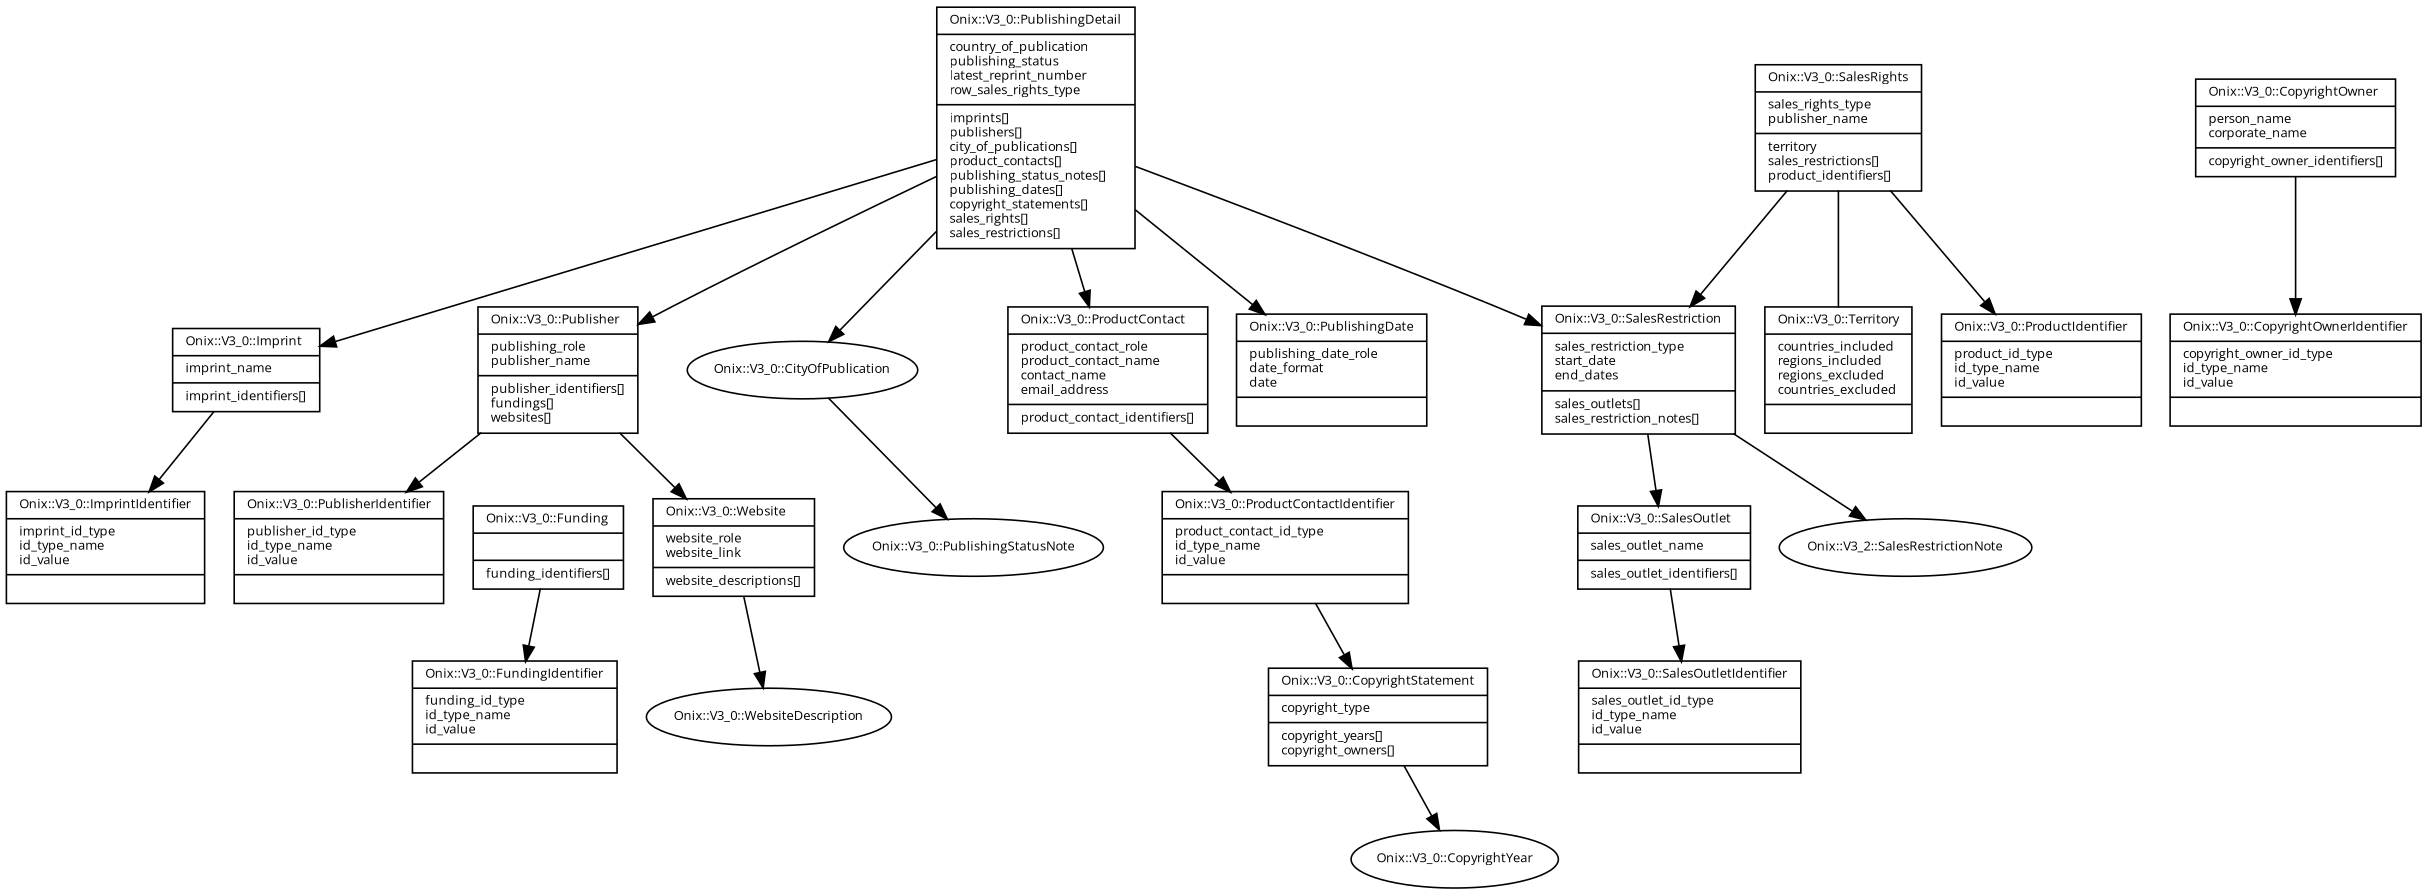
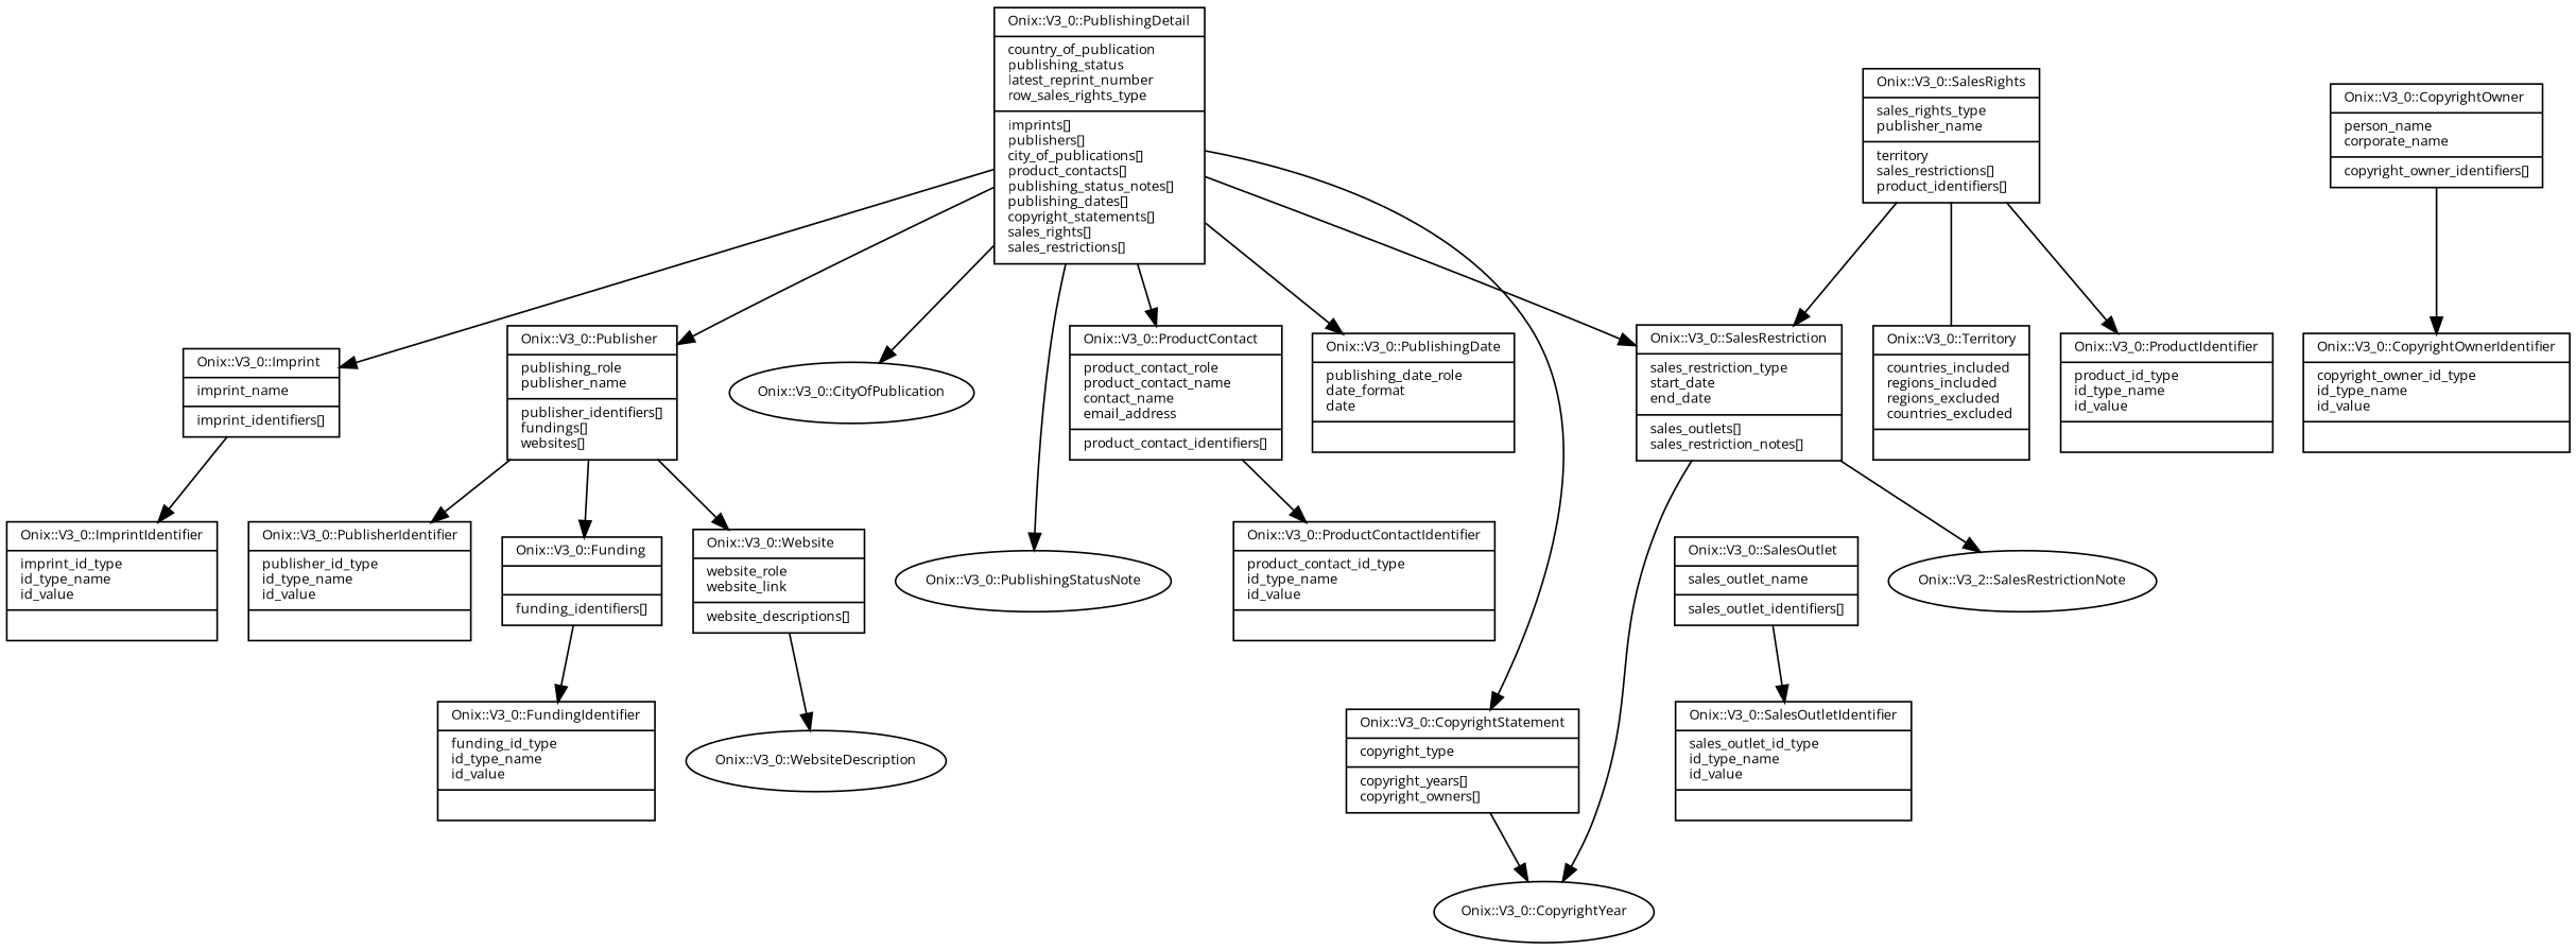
  digraph {
    fontname="Open Sans"
    fontsize=8
    node [fontname="Open Sans" fontsize=8 shape=record]
    edge [arrowhead=normal fontname="Open Sans" fontsize=8]
    n1 [label="{Onix::V3_0::PublishingDetail\l|country_of_publication\lpublishing_status\llatest_reprint_number\lrow_sales_rights_type\l|imprints[]\lpublishers[]\lcity_of_publications[]\lproduct_contacts[]\lpublishing_status_notes[]\lpublishing_dates[]\lcopyright_statements[]\lsales_rights[]\lsales_restrictions[]\l}"]
    n2 [label="{Onix::V3_0::Imprint\l|imprint_name\l|imprint_identifiers[]\l}"]
    n3 [label="{Onix::V3_0::Publisher\l|publishing_role\lpublisher_name\l|publisher_identifiers[]\lfundings[]\lwebsites[]\l}"]
    n4 [label="Onix::V3_0::CityOfPublication" shape=oval]
    n5 [label="{Onix::V3_0::ProductContact\l|product_contact_role\lproduct_contact_name\lcontact_name\lemail_address\l|product_contact_identifiers[]\l}"]
    n6 [label="Onix::V3_0::PublishingStatusNote" shape=oval]
    n7 [label="{Onix::V3_0::PublishingDate\l|publishing_date_role\ldate_format\ldate\l|\l}"]
    n8 [label="{Onix::V3_0::CopyrightStatement\l|copyright_type\l|copyright_years[]\lcopyright_owners[]\l}"]
-   n9 [label="{Onix::V3_0::SalesRestriction\l|sales_restriction_type\lstart_date\lend_dates\l|sales_outlets[]\lsales_restriction_notes[]\l}"]
+   n9 [label="{Onix::V3_0::SalesRestriction\l|sales_restriction_type\lstart_date\lend_date\l|sales_outlets[]\lsales_restriction_notes[]\l}"]
    n10 [label="{Onix::V3_0::ImprintIdentifier\l|imprint_id_type\lid_type_name\lid_value\l|\l}"]
    n11 [label="{Onix::V3_0::PublisherIdentifier\l|publisher_id_type\lid_type_name\lid_value\l|\l}"]
    n12 [label="{Onix::V3_0::Funding\l|\l|funding_identifiers[]\l}"]
    n13 [label="{Onix::V3_0::Website\l|website_role\lwebsite_link\l|website_descriptions[]\l}"]
    n14 [label="{Onix::V3_0::ProductContactIdentifier\l|product_contact_id_type\lid_type_name\lid_value\l|\l}"]
    n15 [label="Onix::V3_0::CopyrightYear" shape=oval]
    n16 [label="{Onix::V3_0::SalesRights\l|sales_rights_type\lpublisher_name\l|territory\lsales_restrictions[]\lproduct_identifiers[]\l}"]
    n17 [label="{Onix::V3_0::Territory\l|countries_included\lregions_included\lregions_excluded\lcountries_excluded\l|\l}"]
    n18 [label="{Onix::V3_0::ProductIdentifier\l|product_id_type\lid_type_name\lid_value\l|\l}"]
    n19 [label="{Onix::V3_0::SalesOutlet\l|sales_outlet_name\l|sales_outlet_identifiers[]\l}"]
    n20 [label="Onix::V3_2::SalesRestrictionNote" shape=oval]
    n21 [label="{Onix::V3_0::FundingIdentifier\l|funding_id_type\lid_type_name\lid_value\l|\l}"]
    n22 [label="Onix::V3_0::WebsiteDescription" shape=oval]
    n23 [label="{Onix::V3_0::CopyrightOwner\l|person_name\lcorporate_name\l|copyright_owner_identifiers[]\l}"]
    n24 [label="{Onix::V3_0::CopyrightOwnerIdentifier\l|copyright_owner_id_type\lid_type_name\lid_value\l|\l}"]
    n25 [label="{Onix::V3_0::SalesOutletIdentifier\l|sales_outlet_id_type\lid_type_name\lid_value\l|\l}"]
    n1 -> n2
    n1 -> n3
    n1 -> n4
    n1 -> n5
-   n4 -> n6
+   n1 -> n6
    n1 -> n7
-   n14 -> n8
+   n1 -> n8
    n1 -> n9
    n2 -> n10
    n3 -> n11
+   n3 -> n12
    n3 -> n13
    n5 -> n14
    n8 -> n15
-   n9 -> n19
+   n9 -> n15
    n9 -> n20
    n12 -> n21
    n13 -> n22
    n16 -> n9
    n16 -> n17 [arrowhead=none]
    n16 -> n18
    n19 -> n25
    n23 -> n24
  }
